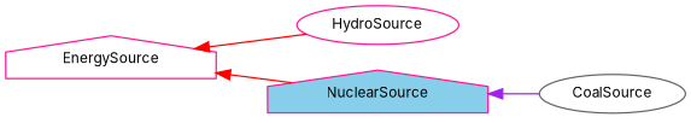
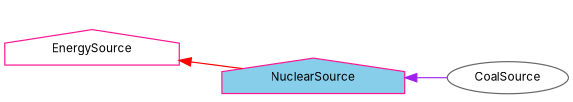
  digraph {
    fontname=Inter
    rankdir=LR
    node [color=deeppink fillcolor=white fontname=Inter fontsize=10 shape=house style=filled]
    edge [color=red dir=back fontname=Inter fontsize=10 labelfontname=Helvetica labelfontsize=10 style=solid]
    n1 [fontcolor=black height=0.2 label=EnergySource width=0.4]
-   n2 [height=0.2 label=HydroSource shape=ellipse width=0.4]
    n3 [fillcolor=skyblue height=0.2 label=NuclearSource width=0.4]
    n4 [color=gray40 height=0.2 label=CoalSource shape=ellipse width=0.4]
-   n1 -> n2
    n1 -> n3
    n3 -> n4 [color=purple]
  }
